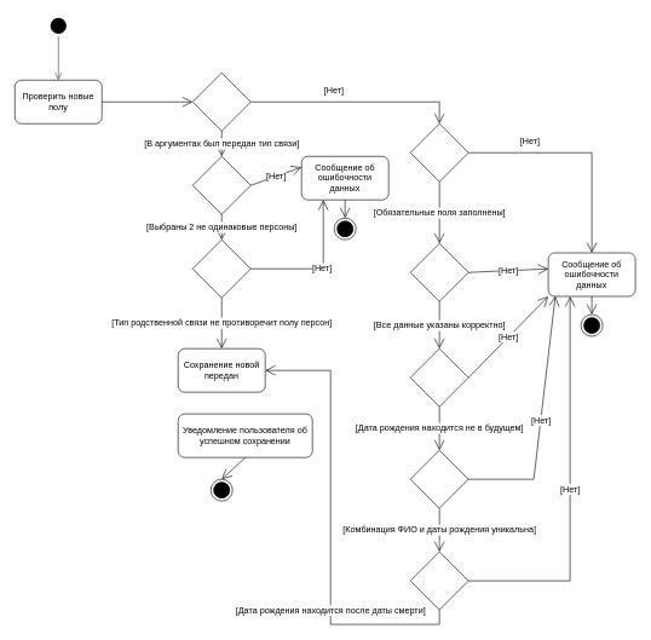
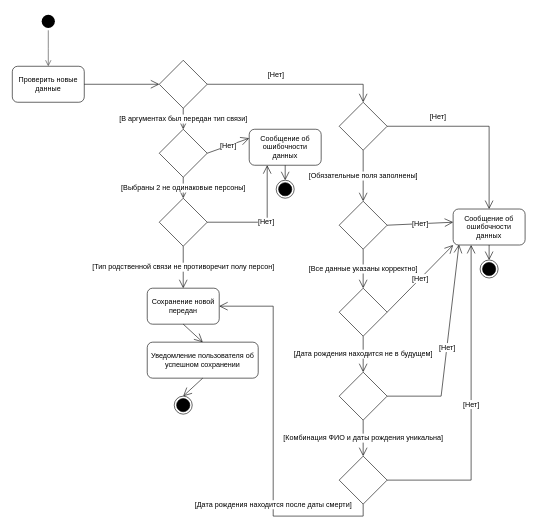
  <mxCell id="0" />
  <mxCell id="1" parent="0" />
  <mxCell id="2" value="" style="ellipse;html=1;shape=startState;fillColor=#000000;strokeColor=none;" vertex="1" parent="1"><mxGeometry x="65" y="20" width="30" height="30" as="geometry" /></mxCell>
  <mxCell id="3" value="" style="edgeStyle=orthogonalEdgeStyle;html=1;verticalAlign=bottom;endArrow=open;endSize=8;strokeColor=#404040;rounded=0;" edge="1" parent="1" source="2"><mxGeometry relative="1" as="geometry"><mxPoint x="80" y="110" as="targetPoint" /></mxGeometry></mxCell>
- <mxCell id="4" value="&lt;span style=&quot;line-height: 107%;&quot;&gt;Проверить новые полу&lt;/span&gt;" style="rounded=1;whiteSpace=wrap;html=1;fontSize=12;" vertex="1" parent="1"><mxGeometry x="20" y="110" width="120" height="60" as="geometry" /></mxCell>
+ <mxCell id="4" value="&lt;span style=&quot;line-height: 107%;&quot;&gt;Проверить новые данные&lt;/span&gt;" style="rounded=1;whiteSpace=wrap;html=1;fontSize=12;" vertex="1" parent="1"><mxGeometry x="20" y="110" width="120" height="60" as="geometry" /></mxCell>
  <mxCell id="5" value="" style="endArrow=open;endFill=1;endSize=12;html=1;rounded=0;exitX=1;exitY=0.5;exitDx=0;exitDy=0;" edge="1" parent="1" source="4"><mxGeometry width="160" relative="1" as="geometry"><mxPoint x="145" y="150" as="sourcePoint" /><mxPoint x="265" y="140" as="targetPoint" /></mxGeometry></mxCell>
  <mxCell id="6" value="" style="rhombus;whiteSpace=wrap;html=1;" vertex="1" parent="1"><mxGeometry x="565" y="170" width="80" height="80" as="geometry" /></mxCell>
  <mxCell id="7" value="[Обязательные поля заполнены]" style="endArrow=open;endFill=1;endSize=12;html=1;rounded=0;entryX=0.5;entryY=0;entryDx=0;entryDy=0;fontSize=12;exitX=0.5;exitY=1;exitDx=0;exitDy=0;" edge="1" parent="1" source="6" target="17"><mxGeometry width="160" relative="1" as="geometry"><mxPoint x="605" y="270" as="sourcePoint" /><mxPoint x="605" y="322.5" as="targetPoint" /><Array as="points" /></mxGeometry></mxCell>
  <mxCell id="8" value="" style="endArrow=open;endFill=1;endSize=12;html=1;rounded=0;exitX=1;exitY=0.5;exitDx=0;exitDy=0;entryX=0.5;entryY=0;entryDx=0;entryDy=0;" edge="1" parent="1" source="6" target="10"><mxGeometry width="160" relative="1" as="geometry"><mxPoint x="835" y="360" as="sourcePoint" /><mxPoint x="765" y="249" as="targetPoint" /><Array as="points"><mxPoint x="815" y="210" /></Array></mxGeometry></mxCell>
  <mxCell id="9" value="[Нет]" style="text;html=1;align=center;verticalAlign=middle;whiteSpace=wrap;rounded=0;" vertex="1" parent="1"><mxGeometry x="635" y="180" width="190" height="30" as="geometry" /></mxCell>
  <mxCell id="10" value="Сообщение об ошибочности данных" style="rounded=1;whiteSpace=wrap;html=1;" vertex="1" parent="1"><mxGeometry x="755" y="348" width="120" height="60" as="geometry" /></mxCell>
  <mxCell id="11" value="" style="rhombus;whiteSpace=wrap;html=1;" vertex="1" parent="1"><mxGeometry x="565" y="480" width="80" height="80" as="geometry" /></mxCell>
  <mxCell id="12" value="" style="endArrow=open;endFill=1;endSize=12;html=1;rounded=0;exitX=0.5;exitY=1;exitDx=0;exitDy=0;entryX=0.5;entryY=0;entryDx=0;entryDy=0;" edge="1" parent="1" source="10" target="16"><mxGeometry width="160" relative="1" as="geometry"><mxPoint x="760" y="598" as="sourcePoint" /><mxPoint x="760" y="688" as="targetPoint" /><Array as="points" /></mxGeometry></mxCell>
  <mxCell id="13" value="Уведомление пользователя об успешном сохранении" style="rounded=1;whiteSpace=wrap;html=1;" vertex="1" parent="1"><mxGeometry x="245" y="570" width="185" height="60" as="geometry" /></mxCell>
  <mxCell id="14" value="" style="ellipse;html=1;shape=endState;fillColor=#000000;strokeColor=default;" vertex="1" parent="1"><mxGeometry x="290" y="660" width="30" height="30" as="geometry" /></mxCell>
  <mxCell id="15" value="" style="endArrow=open;endFill=1;endSize=12;html=1;rounded=0;entryX=0.5;entryY=0;entryDx=0;entryDy=0;exitX=0.5;exitY=1;exitDx=0;exitDy=0;" edge="1" parent="1" source="13" target="14"><mxGeometry width="160" relative="1" as="geometry"><mxPoint x="325" y="990" as="sourcePoint" /><mxPoint x="325" y="1020" as="targetPoint" /></mxGeometry></mxCell>
  <mxCell id="16" value="" style="ellipse;html=1;shape=endState;fillColor=#000000;strokeColor=default;" vertex="1" parent="1"><mxGeometry x="800" y="433" width="30" height="30" as="geometry" /></mxCell>
  <mxCell id="17" value="" style="rhombus;whiteSpace=wrap;html=1;" vertex="1" parent="1"><mxGeometry x="565" y="335" width="80" height="80" as="geometry" /></mxCell>
  <mxCell id="18" value="[Все данные указаны корректно]" style="endArrow=open;endFill=1;endSize=12;html=1;rounded=0;fontSize=12;exitX=0.5;exitY=1;exitDx=0;exitDy=0;" edge="1" parent="1" source="17"><mxGeometry width="160" relative="1" as="geometry"><mxPoint x="705" y="450" as="sourcePoint" /><mxPoint x="605" y="480" as="targetPoint" /><Array as="points" /></mxGeometry></mxCell>
  <mxCell id="19" value="[Дата рождения находится не в будущем]" style="endArrow=open;endFill=1;endSize=12;html=1;rounded=0;fontSize=12;exitX=0.5;exitY=1;exitDx=0;exitDy=0;" edge="1" parent="1" source="11"><mxGeometry width="160" relative="1" as="geometry"><mxPoint x="625" y="270" as="sourcePoint" /><mxPoint x="605" y="620" as="targetPoint" /><Array as="points" /></mxGeometry></mxCell>
  <mxCell id="20" value="" style="rhombus;whiteSpace=wrap;html=1;" vertex="1" parent="1"><mxGeometry x="565" y="620" width="80" height="80" as="geometry" /></mxCell>
  <mxCell id="21" value="[Комбинация ФИО и даты рождения уникальна]" style="endArrow=open;endFill=1;endSize=12;html=1;rounded=0;fontSize=12;exitX=0.5;exitY=1;exitDx=0;exitDy=0;" edge="1" parent="1" source="20"><mxGeometry width="160" relative="1" as="geometry"><mxPoint x="625" y="410" as="sourcePoint" /><mxPoint x="605" y="760" as="targetPoint" /><Array as="points" /></mxGeometry></mxCell>
  <mxCell id="22" value="" style="rhombus;whiteSpace=wrap;html=1;" vertex="1" parent="1"><mxGeometry x="565" y="760" width="80" height="80" as="geometry" /></mxCell>
  <mxCell id="23" value="[Дата рождения находится после даты смерти&lt;span style=&quot;color: rgba(0, 0, 0, 0); font-family: monospace; font-size: 0px; text-align: start; background-color: rgb(236, 236, 236);&quot;&gt;%3CmxGraphModel%3E%3Croot%3E%3CmxCell%20id%3D%220%22%2F%3E%3CmxCell%20id%3D%221%22%20parent%3D%220%22%2F%3E%3CmxCell%20id%3D%222%22%20value%3D%22%22%20style%3D%22rhombus%3BwhiteSpace%3Dwrap%3Bhtml%3D1%3B%22%20vertex%3D%221%22%20parent%3D%221%22%3E%3CmxGeometry%20x%3D%22490%22%20y%3D%22540%22%20width%3D%2280%22%20height%3D%2280%22%20as%3D%22geometry%22%2F%3E%3C%2FmxCell%3E%3CmxCell%20id%3D%223%22%20value%3D%22%5B%D0%94%D0%B0%D1%82%D0%B0%20%D1%80%D0%BE%D0%B6%D0%B4%D0%B5%D0%BD%D0%B8%D1%8F%20%D0%BD%D0%B0%D1%85%D0%BE%D0%B4%D0%B8%D1%82%D1%81%D1%8F%20%D0%BD%D0%B5%20%D0%B2%20%D0%B1%D1%83%D0%B4%D1%83%D1%8E%D1%89%D0%B5%D0%BC%5D%22%20style%3D%22endArrow%3Dopen%3BendFill%3D1%3BendSize%3D12%3Bhtml%3D1%3Brounded%3D0%3BfontSize%3D12%3BexitX%3D0.5%3BexitY%3D1%3BexitDx%3D0%3BexitDy%3D0%3B%22%20edge%3D%221%22%20source%3D%222%22%20parent%3D%221%22%3E%3CmxGeometry%20width%3D%22160%22%20relative%3D%221%22%20as%3D%22geometry%22%3E%3CmxPoint%20x%3D%22550%22%20y%3D%22330%22%20as%3D%22sourcePoint%22%2F%3E%3CmxPoint%20x%3D%22530%22%20y%3D%22680%22%20as%3D%22targetPoint%22%2F%3E%3CArray%20as%3D%22points%22%2F%3E%3C%2FmxGeometry%3E%3C%2FmxCell%3E%3C%2Froot%3E%3C%2FmxGraphModel%3E&lt;/span&gt;]" style="endArrow=open;endFill=1;endSize=12;html=1;rounded=0;fontSize=12;exitX=0.5;exitY=1;exitDx=0;exitDy=0;entryX=1;entryY=0.5;entryDx=0;entryDy=0;" edge="1" parent="1" source="22" target="31"><mxGeometry x="-0.377" width="160" relative="1" as="geometry"><mxPoint x="610" y="870" as="sourcePoint" /><mxPoint x="605" y="890" as="targetPoint" /><Array as="points"><mxPoint x="605" y="860" /><mxPoint x="455" y="860" /><mxPoint x="455" y="510" /></Array><mxPoint y="1" as="offset" /></mxGeometry></mxCell>
  <mxCell id="24" value="" style="rhombus;whiteSpace=wrap;html=1;" vertex="1" parent="1"><mxGeometry x="265" y="330" width="80" height="80" as="geometry" /></mxCell>
  <mxCell id="25" value="[Тип родственной связи не противоречит полу персон]" style="endArrow=open;endFill=1;endSize=12;html=1;rounded=0;fontSize=12;exitX=0.5;exitY=1;exitDx=0;exitDy=0;" edge="1" parent="1" source="24"><mxGeometry width="160" relative="1" as="geometry"><mxPoint x="35" y="400" as="sourcePoint" /><mxPoint x="305" y="480" as="targetPoint" /><Array as="points" /></mxGeometry></mxCell>
  <mxCell id="26" value="" style="rhombus;whiteSpace=wrap;html=1;" vertex="1" parent="1"><mxGeometry x="265" y="100" width="80" height="80" as="geometry" /></mxCell>
  <mxCell id="27" value="[В аргументах был передан тип связи]" style="endArrow=open;endFill=1;endSize=12;html=1;rounded=0;fontSize=12;exitX=0.5;exitY=1;exitDx=0;exitDy=0;entryX=0.5;entryY=0;entryDx=0;entryDy=0;" edge="1" parent="1" source="26" target="28"><mxGeometry width="160" relative="1" as="geometry"><mxPoint x="35" y="150" as="sourcePoint" /><mxPoint x="15" y="500" as="targetPoint" /><Array as="points" /></mxGeometry></mxCell>
  <mxCell id="28" value="" style="rhombus;whiteSpace=wrap;html=1;" vertex="1" parent="1"><mxGeometry x="265" y="215" width="80" height="80" as="geometry" /></mxCell>
  <mxCell id="29" value="[Выбраны 2 не одинаковые персоны]" style="endArrow=open;endFill=1;endSize=12;html=1;rounded=0;fontSize=12;exitX=0.5;exitY=1;exitDx=0;exitDy=0;entryX=0.5;entryY=0;entryDx=0;entryDy=0;" edge="1" parent="1" source="28" target="24"><mxGeometry width="160" relative="1" as="geometry"><mxPoint x="65" y="270" as="sourcePoint" /><mxPoint x="45" y="620" as="targetPoint" /><Array as="points" /></mxGeometry></mxCell>
  <mxCell id="30" value="" style="endArrow=open;endFill=1;endSize=12;html=1;rounded=0;exitX=1;exitY=0.5;exitDx=0;exitDy=0;entryX=0.5;entryY=0;entryDx=0;entryDy=0;" edge="1" parent="1" source="26" target="6"><mxGeometry width="160" relative="1" as="geometry"><mxPoint x="150" y="150" as="sourcePoint" /><mxPoint x="685" y="140" as="targetPoint" /><Array as="points"><mxPoint x="605" y="140" /></Array></mxGeometry></mxCell>
  <mxCell id="31" value="Сохранение новой передан" style="rounded=1;whiteSpace=wrap;html=1;" vertex="1" parent="1"><mxGeometry x="245" y="480" width="120" height="60" as="geometry" /></mxCell>
+ <mxCell id="32" value="" style="endArrow=open;endFill=1;endSize=12;html=1;rounded=0;exitX=0.5;exitY=1;exitDx=0;exitDy=0;entryX=0.5;entryY=0;entryDx=0;entryDy=0;" edge="1" parent="1" source="31" target="13"><mxGeometry width="160" relative="1" as="geometry"><mxPoint x="355" y="150" as="sourcePoint" /><mxPoint x="695" y="150" as="targetPoint" /></mxGeometry></mxCell>
  <mxCell id="33" value="[Нет]" style="text;html=1;align=center;verticalAlign=middle;whiteSpace=wrap;rounded=0;" vertex="1" parent="1"><mxGeometry x="365" y="110" width="190" height="30" as="geometry" /></mxCell>
  <mxCell id="34" value="[Нет]" style="endArrow=open;endFill=1;endSize=12;html=1;rounded=0;exitX=1;exitY=0.5;exitDx=0;exitDy=0;entryX=0;entryY=0.367;entryDx=0;entryDy=0;entryPerimeter=0;fontSize=12;" edge="1" parent="1" source="17" target="10"><mxGeometry width="160" relative="1" as="geometry"><mxPoint x="655" y="220" as="sourcePoint" /><mxPoint x="825" y="358" as="targetPoint" /><Array as="points" /></mxGeometry></mxCell>
  <mxCell id="35" value="[Нет]" style="endArrow=open;endFill=1;endSize=12;html=1;rounded=0;exitX=1;exitY=0.5;exitDx=0;exitDy=0;entryX=0;entryY=1;entryDx=0;entryDy=0;fontSize=12;" edge="1" parent="1" source="11" target="10"><mxGeometry width="160" relative="1" as="geometry"><mxPoint x="655" y="385" as="sourcePoint" /><mxPoint x="765" y="380" as="targetPoint" /><Array as="points" /></mxGeometry></mxCell>
  <mxCell id="36" value="[Нет]" style="endArrow=open;endFill=1;endSize=12;html=1;rounded=0;exitX=1;exitY=0.5;exitDx=0;exitDy=0;fontSize=12;entryX=0.081;entryY=0.988;entryDx=0;entryDy=0;entryPerimeter=0;" edge="1" parent="1" source="20" target="10"><mxGeometry width="160" relative="1" as="geometry"><mxPoint x="665" y="395" as="sourcePoint" /><mxPoint x="775" y="410" as="targetPoint" /><Array as="points"><mxPoint x="735" y="660" /></Array></mxGeometry></mxCell>
  <mxCell id="37" value="[Нет]" style="endArrow=open;endFill=1;endSize=12;html=1;rounded=0;exitX=1;exitY=0.5;exitDx=0;exitDy=0;fontSize=12;entryX=0.25;entryY=1;entryDx=0;entryDy=0;" edge="1" parent="1" source="22" target="10"><mxGeometry width="160" relative="1" as="geometry"><mxPoint x="675" y="405" as="sourcePoint" /><mxPoint x="785" y="470" as="targetPoint" /><Array as="points"><mxPoint x="785" y="800" /></Array></mxGeometry></mxCell>
  <mxCell id="38" value="Сообщение об ошибочности данных" style="rounded=1;whiteSpace=wrap;html=1;" vertex="1" parent="1"><mxGeometry x="415" y="215" width="120" height="60" as="geometry" /></mxCell>
  <mxCell id="39" value="" style="endArrow=open;endFill=1;endSize=12;html=1;rounded=0;exitX=0.5;exitY=1;exitDx=0;exitDy=0;entryX=0.5;entryY=0;entryDx=0;entryDy=0;" edge="1" parent="1" source="38" target="40"><mxGeometry width="160" relative="1" as="geometry"><mxPoint x="420" y="465" as="sourcePoint" /><mxPoint x="420" y="555" as="targetPoint" /><Array as="points" /></mxGeometry></mxCell>
  <mxCell id="40" value="" style="ellipse;html=1;shape=endState;fillColor=#000000;strokeColor=default;" vertex="1" parent="1"><mxGeometry x="460" y="300" width="30" height="30" as="geometry" /></mxCell>
  <mxCell id="41" value="[Нет]" style="endArrow=open;endFill=1;endSize=12;html=1;rounded=0;exitX=1;exitY=0.5;exitDx=0;exitDy=0;entryX=0;entryY=0.25;entryDx=0;entryDy=0;fontSize=12;" edge="1" parent="1" source="28" target="38"><mxGeometry width="160" relative="1" as="geometry"><mxPoint x="655" y="385" as="sourcePoint" /><mxPoint x="765" y="380" as="targetPoint" /><Array as="points" /></mxGeometry></mxCell>
  <mxCell id="42" value="[Нет]" style="endArrow=open;endFill=1;endSize=12;html=1;rounded=0;exitX=1;exitY=0.5;exitDx=0;exitDy=0;entryX=0.25;entryY=1;entryDx=0;entryDy=0;fontSize=12;" edge="1" parent="1" source="24" target="38"><mxGeometry width="160" relative="1" as="geometry"><mxPoint x="665" y="395" as="sourcePoint" /><mxPoint x="775" y="390" as="targetPoint" /><Array as="points"><mxPoint x="445" y="370" /></Array></mxGeometry></mxCell>
